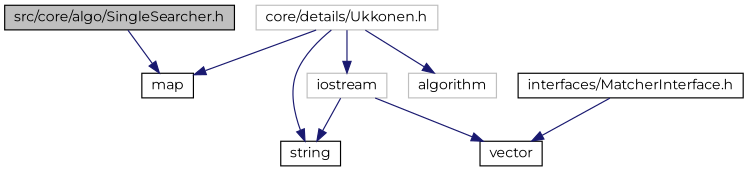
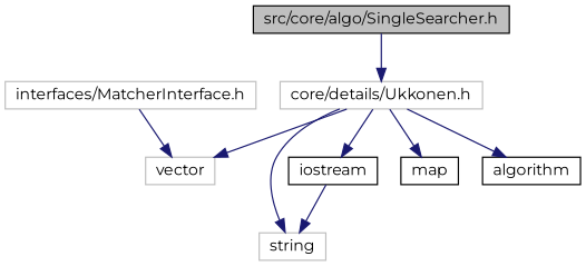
  digraph {
    fontname=Montserrat
    node [color=grey75 fillcolor=white fontname=Montserrat fontsize=12 shape=record style=filled]
    edge [color=midnightblue fontname=Montserrat fontsize=12 labelfontname=Helvetica labelfontsize=12 style=solid]
    n1 [color=black fillcolor=grey75 fontcolor=black height=0.2 label="src/core/algo/SingleSearcher.h" width=0.4]
    n2 [height=0.2 label="core/details/Ukkonen.h" width=0.4]
-   n3 [color=black height=0.2 label="interfaces/MatcherInterface.h" width=0.4]
-   n4 [color=black height=0.2 label=vector width=0.4]
-   n5 [color=black height=0.2 label=string width=0.4]
-   n6 [height=0.2 label=iostream width=0.4]
+   n3 [height=0.2 label="interfaces/MatcherInterface.h" width=0.4]
+   n4 [height=0.2 label=vector width=0.4]
+   n5 [height=0.2 label=string width=0.4]
+   n6 [color=black height=0.2 label=iostream width=0.4]
    n7 [color=black height=0.2 label=map width=0.4]
-   n8 [height=0.2 label=algorithm width=0.4]
-   n1 -> n7
-   n6 -> n4
+   n8 [color=black height=0.2 label=algorithm width=0.4]
+   n1 -> n2
+   n2 -> n4
    n2 -> n5
    n2 -> n6
    n2 -> n7
    n2 -> n8
    n3 -> n4
    n6 -> n5
  }
